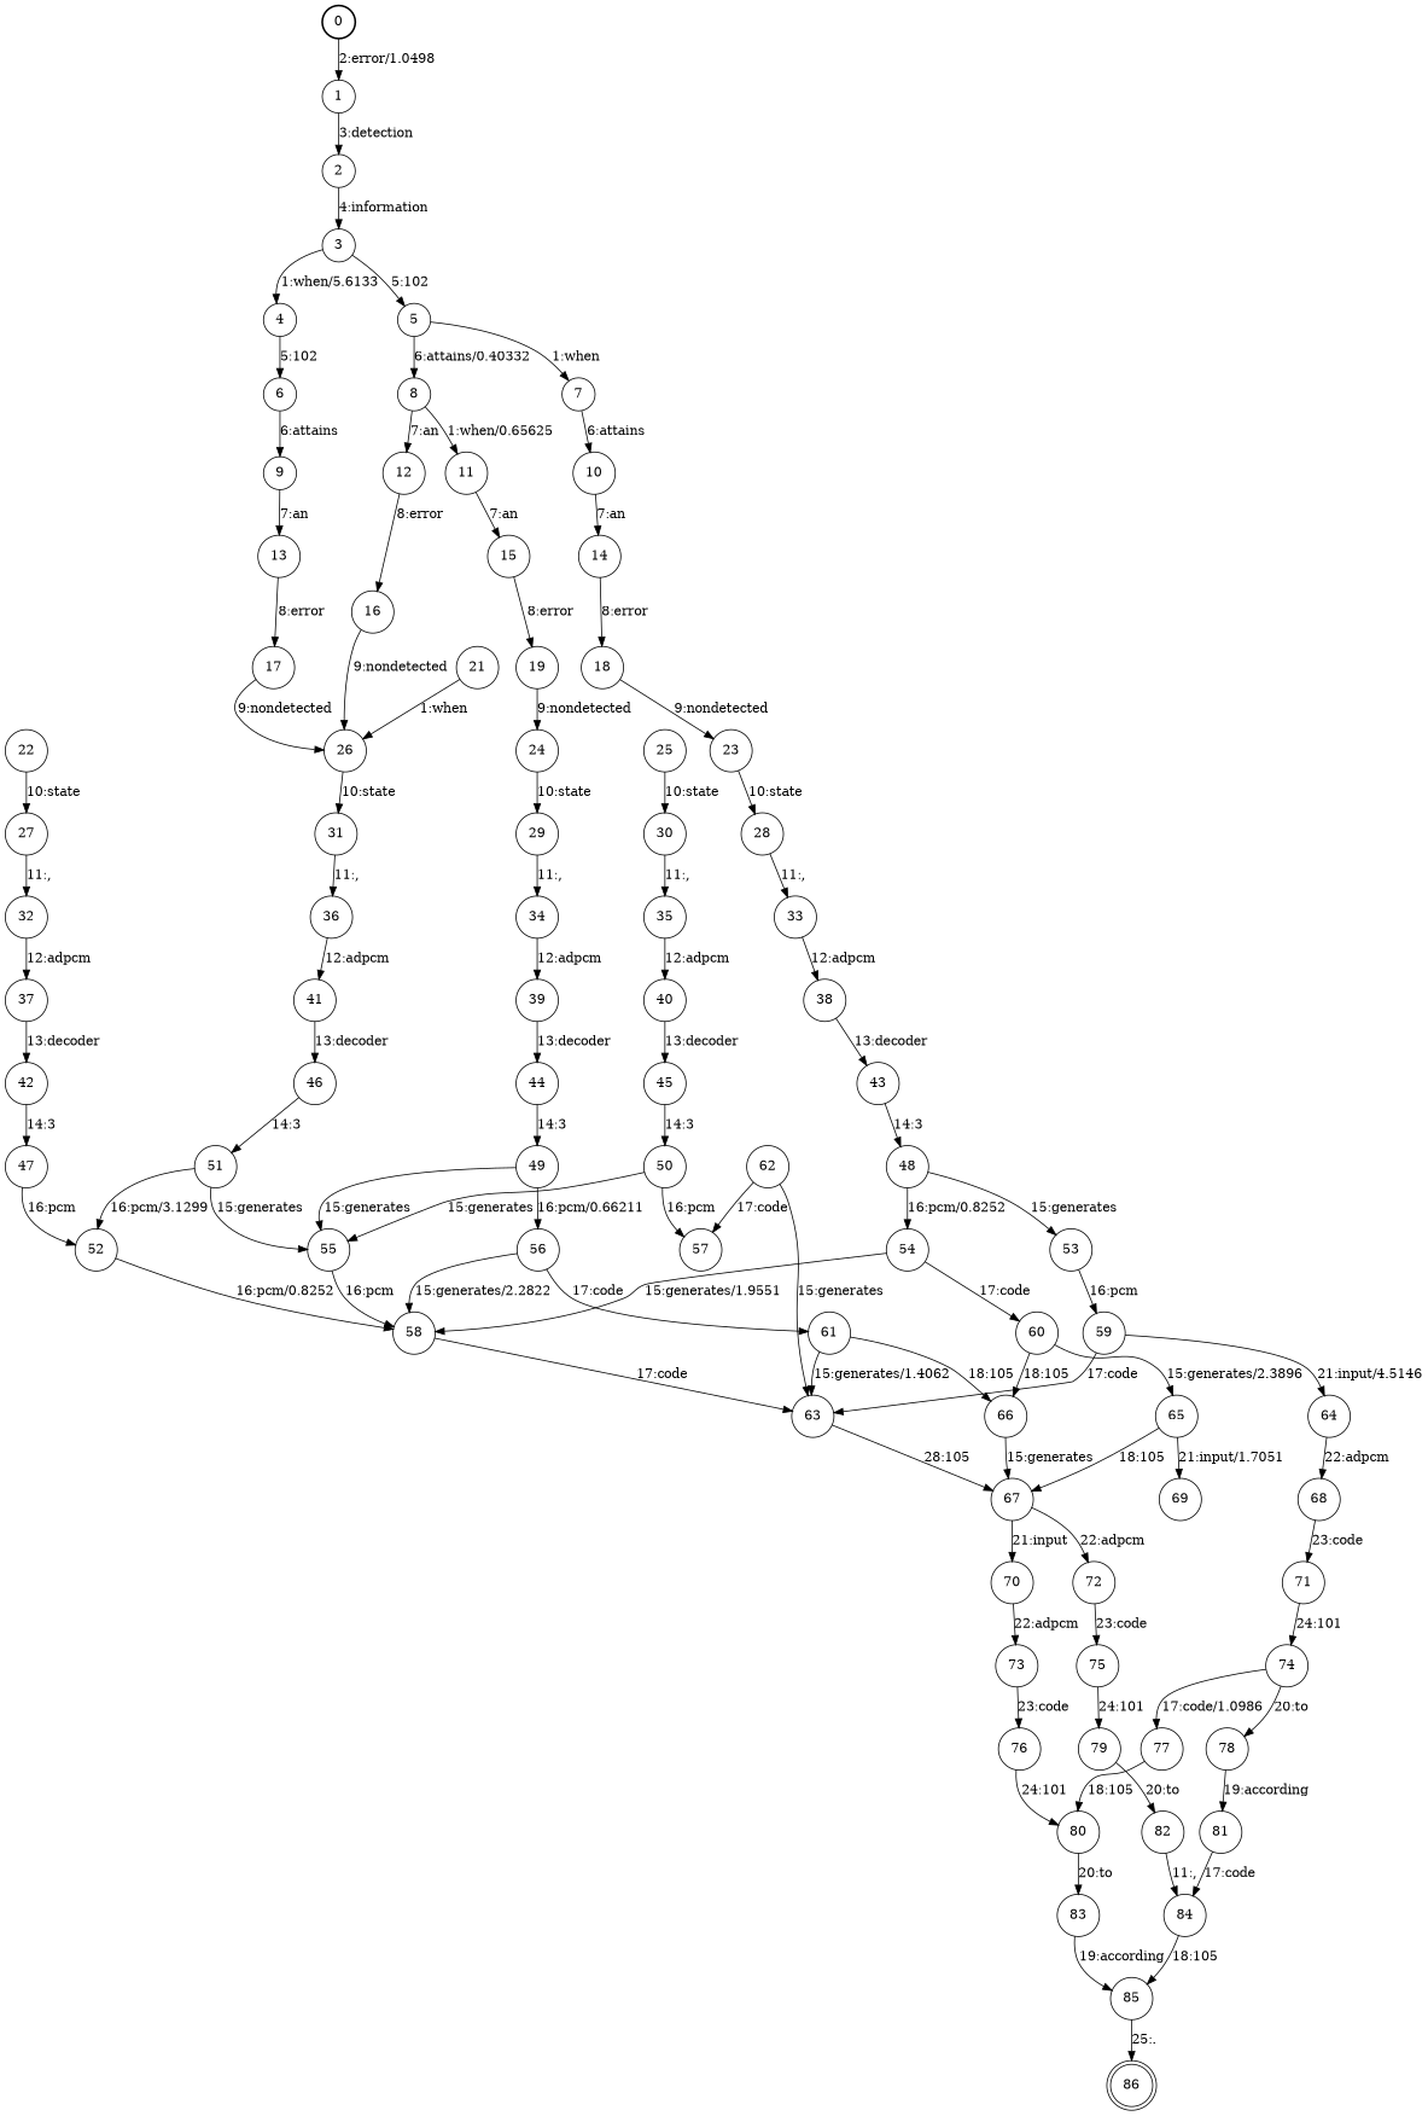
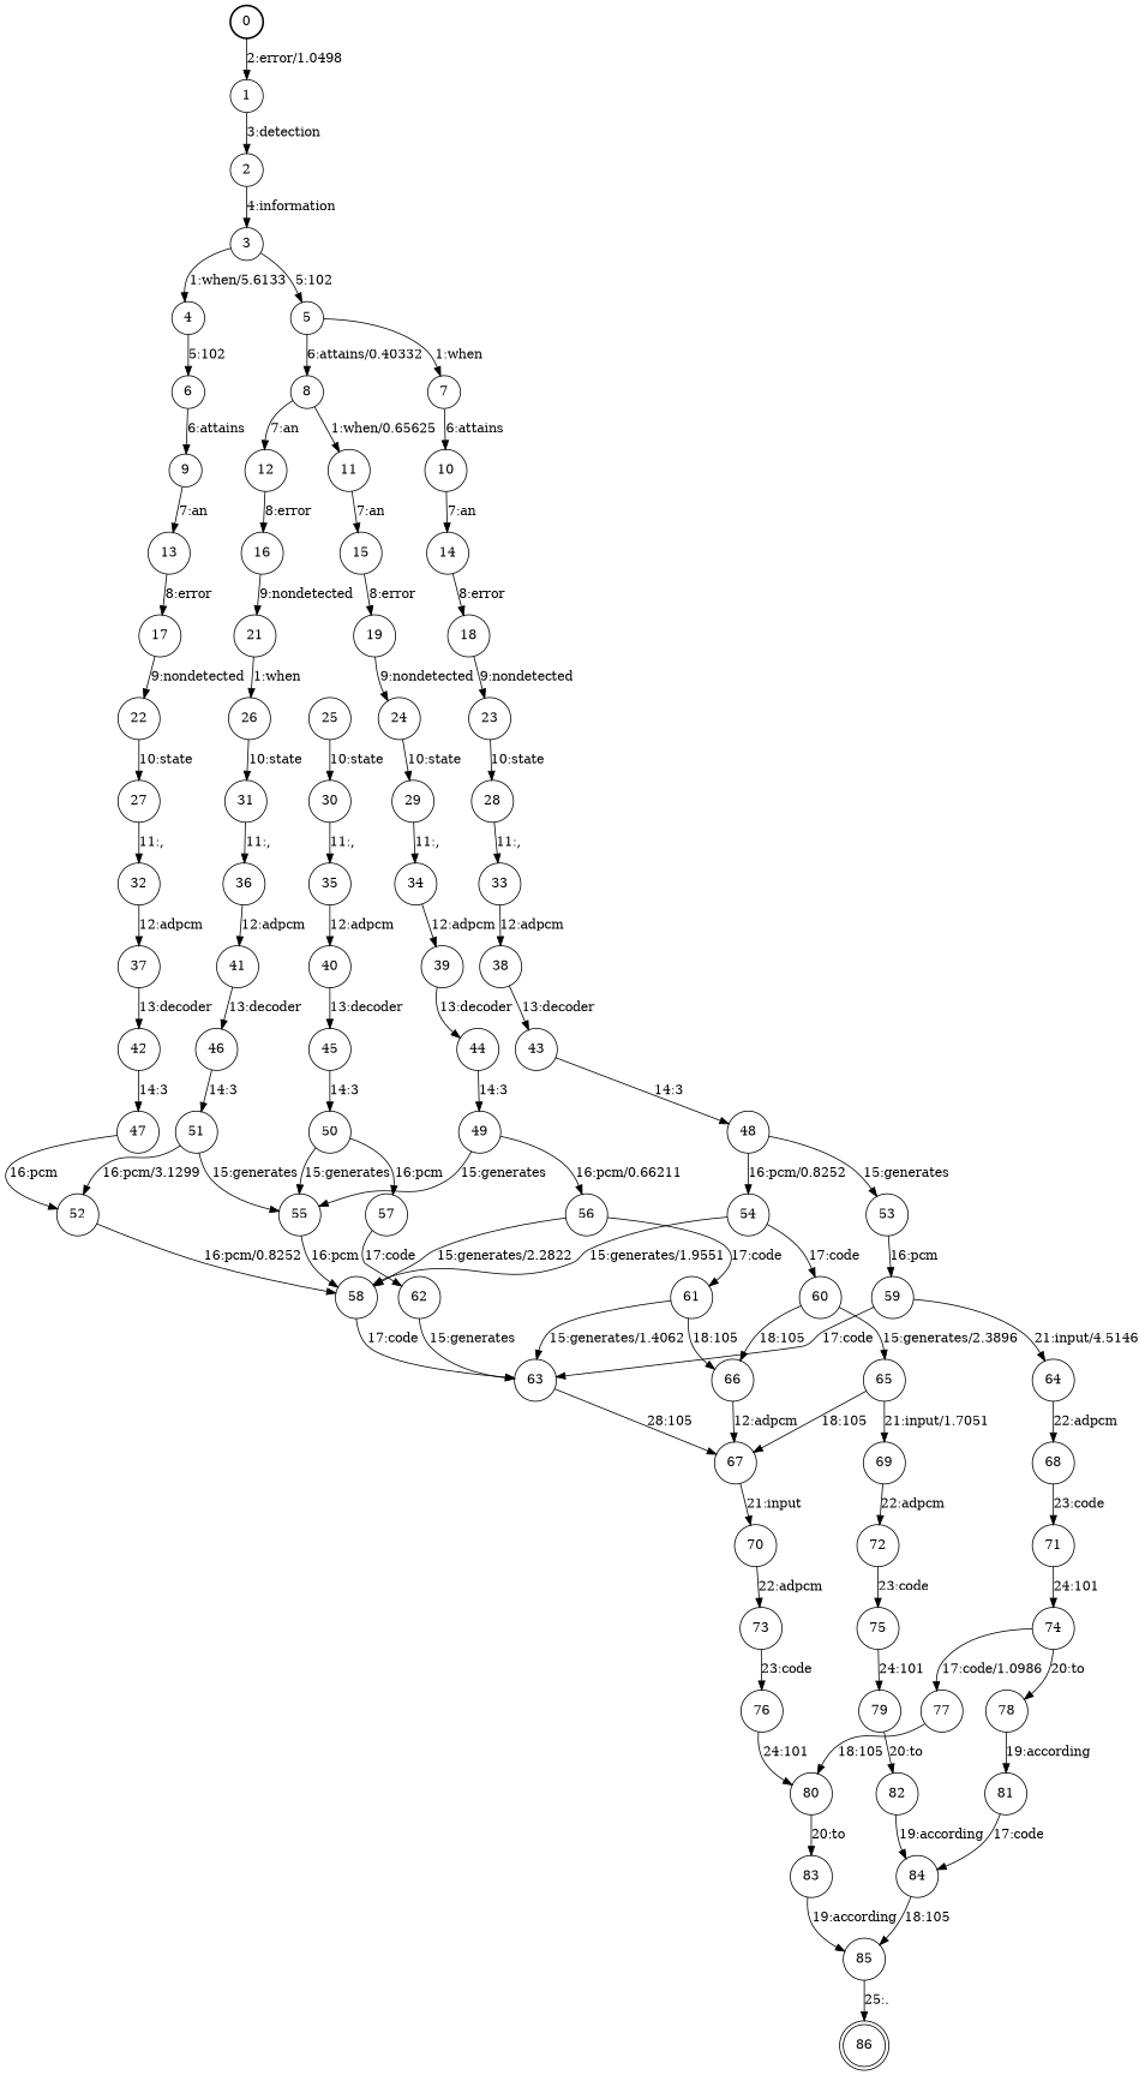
  digraph {
    nodesep=0.25
    rankdir=TB
    ranksep=0.4
    node [fontsize=14 shape=circle style=solid]
    edge [fontsize=14]
    n1 [label=0 style=bold]
    n2 [label=1]
    n3 [label=2]
    n4 [label=3]
    n5 [label=4]
    n6 [label=5]
    n7 [label=6]
    n8 [label=7]
    n9 [label=8]
    n10 [label=9]
    n11 [label=10]
    n12 [label=11]
    n13 [label=12]
    n14 [label=13]
    n15 [label=14]
    n16 [label=15]
    n17 [label=16]
    n18 [label=17]
    n19 [label=18]
    n20 [label=19]
    n21 [label=21]
    n22 [label=22]
    n23 [label=23]
    n24 [label=24]
    n25 [label=26]
    n26 [label=27]
    n27 [label=28]
    n28 [label=29]
    n29 [label=25]
    n30 [label=30]
    n31 [label=31]
    n32 [label=32]
    n33 [label=33]
    n34 [label=34]
    n35 [label=35]
    n36 [label=36]
    n37 [label=37]
    n38 [label=38]
    n39 [label=39]
    n40 [label=40]
    n41 [label=41]
    n42 [label=42]
    n43 [label=43]
    n44 [label=44]
    n45 [label=45]
    n46 [label=46]
    n47 [label=47]
    n48 [label=48]
    n49 [label=49]
    n50 [label=50]
    n51 [label=51]
    n52 [label=52]
    n53 [label=53]
    n54 [label=54]
    n55 [label=55]
    n56 [label=56]
    n57 [label=57]
    n58 [label=58]
    n59 [label=59]
    n60 [label=60]
    n61 [label=61]
    n62 [label=62]
    n63 [label=63]
    n64 [label=64]
    n65 [label=65]
    n66 [label=66]
    n67 [label=67]
    n68 [label=68]
    n69 [label=69]
    n70 [label=70]
    n71 [label=71]
    n72 [label=72]
    n73 [label=73]
    n74 [label=74]
    n75 [label=75]
    n76 [label=76]
    n77 [label=77]
    n78 [label=78]
    n79 [label=79]
    n80 [label=80]
    n81 [label=81]
    n82 [label=82]
    n83 [label=83]
    n84 [label=84]
    n85 [label=85]
    n86 [label=86 shape=doublecircle]
    n1 -> n2 [label="2:error/1.0498"]
    n2 -> n3 [label="3:detection"]
    n3 -> n4 [label="4:information"]
    n4 -> n5 [label="1:when/5.6133"]
    n4 -> n6 [label="5:102"]
    n5 -> n7 [label="5:102"]
    n6 -> n8 [label="1:when"]
    n6 -> n9 [label="6:attains/0.40332"]
    n7 -> n10 [label="6:attains"]
    n8 -> n11 [label="6:attains"]
    n9 -> n12 [label="1:when/0.65625"]
    n9 -> n13 [label="7:an"]
    n10 -> n14 [label="7:an"]
    n11 -> n15 [label="7:an"]
    n12 -> n16 [label="7:an"]
    n13 -> n17 [label="8:error"]
    n14 -> n18 [label="8:error"]
    n15 -> n19 [label="8:error"]
    n16 -> n20 [label="8:error"]
-   n17 -> n25 [label="9:nondetected"]
-   n18 -> n25 [label="9:nondetected"]
+   n17 -> n21 [label="9:nondetected"]
+   n18 -> n22 [label="9:nondetected"]
    n19 -> n23 [label="9:nondetected"]
    n20 -> n24 [label="9:nondetected"]
    n21 -> n25 [label="1:when"]
    n22 -> n26 [label="10:state"]
    n23 -> n27 [label="10:state"]
    n24 -> n28 [label="10:state"]
    n25 -> n31 [label="10:state"]
    n26 -> n32 [label="11:,"]
    n27 -> n33 [label="11:,"]
    n28 -> n34 [label="11:,"]
    n29 -> n30 [label="10:state"]
    n30 -> n35 [label="11:,"]
    n31 -> n36 [label="11:,"]
    n32 -> n37 [label="12:adpcm"]
    n33 -> n38 [label="12:adpcm"]
    n34 -> n39 [label="12:adpcm"]
    n35 -> n40 [label="12:adpcm"]
    n36 -> n41 [label="12:adpcm"]
    n37 -> n42 [label="13:decoder"]
    n38 -> n43 [label="13:decoder"]
    n39 -> n44 [label="13:decoder"]
    n40 -> n45 [label="13:decoder"]
    n41 -> n46 [label="13:decoder"]
    n42 -> n47 [label="14:3"]
    n43 -> n48 [label="14:3"]
    n44 -> n49 [label="14:3"]
    n45 -> n50 [label="14:3"]
    n46 -> n51 [label="14:3"]
    n47 -> n52 [label="16:pcm"]
    n48 -> n53 [label="15:generates"]
    n48 -> n54 [label="16:pcm/0.8252"]
    n49 -> n55 [label="15:generates"]
    n49 -> n56 [label="16:pcm/0.66211"]
    n50 -> n55 [label="15:generates"]
    n50 -> n57 [label="16:pcm"]
    n51 -> n52 [label="16:pcm/3.1299"]
    n51 -> n55 [label="15:generates"]
    n52 -> n58 [label="16:pcm/0.8252"]
    n53 -> n59 [label="16:pcm"]
    n54 -> n58 [label="15:generates/1.9551"]
    n54 -> n60 [label="17:code"]
    n55 -> n58 [label="16:pcm"]
    n56 -> n58 [label="15:generates/2.2822"]
    n56 -> n61 [label="17:code"]
-   n62 -> n57 [label="17:code"]
+   n57 -> n62 [label="17:code"]
    n58 -> n63 [label="17:code"]
    n59 -> n63 [label="17:code"]
    n59 -> n64 [label="21:input/4.5146"]
    n60 -> n65 [label="15:generates/2.3896"]
    n60 -> n66 [label="18:105"]
    n61 -> n63 [label="15:generates/1.4062"]
    n61 -> n66 [label="18:105"]
    n62 -> n63 [label="15:generates"]
    n63 -> n67 [label="28:105"]
    n64 -> n68 [label="22:adpcm"]
    n65 -> n67 [label="18:105"]
    n65 -> n69 [label="21:input/1.7051"]
-   n66 -> n67 [label="15:generates"]
+   n66 -> n67 [label="12:adpcm"]
    n67 -> n70 [label="21:input"]
    n68 -> n71 [label="23:code"]
-   n67 -> n72 [label="22:adpcm"]
+   n69 -> n72 [label="22:adpcm"]
    n70 -> n73 [label="22:adpcm"]
    n71 -> n74 [label="24:101"]
    n72 -> n75 [label="23:code"]
    n73 -> n76 [label="23:code"]
    n74 -> n77 [label="17:code/1.0986"]
    n74 -> n78 [label="20:to"]
    n75 -> n79 [label="24:101"]
    n76 -> n80 [label="24:101"]
    n77 -> n80 [label="18:105"]
    n78 -> n81 [label="19:according"]
    n79 -> n82 [label="20:to"]
    n80 -> n83 [label="20:to"]
    n81 -> n84 [label="17:code"]
-   n82 -> n84 [label="11:,"]
+   n82 -> n84 [label="19:according"]
    n83 -> n85 [label="19:according"]
    n84 -> n85 [label="18:105"]
    n85 -> n86 [label="25:."]
  }
